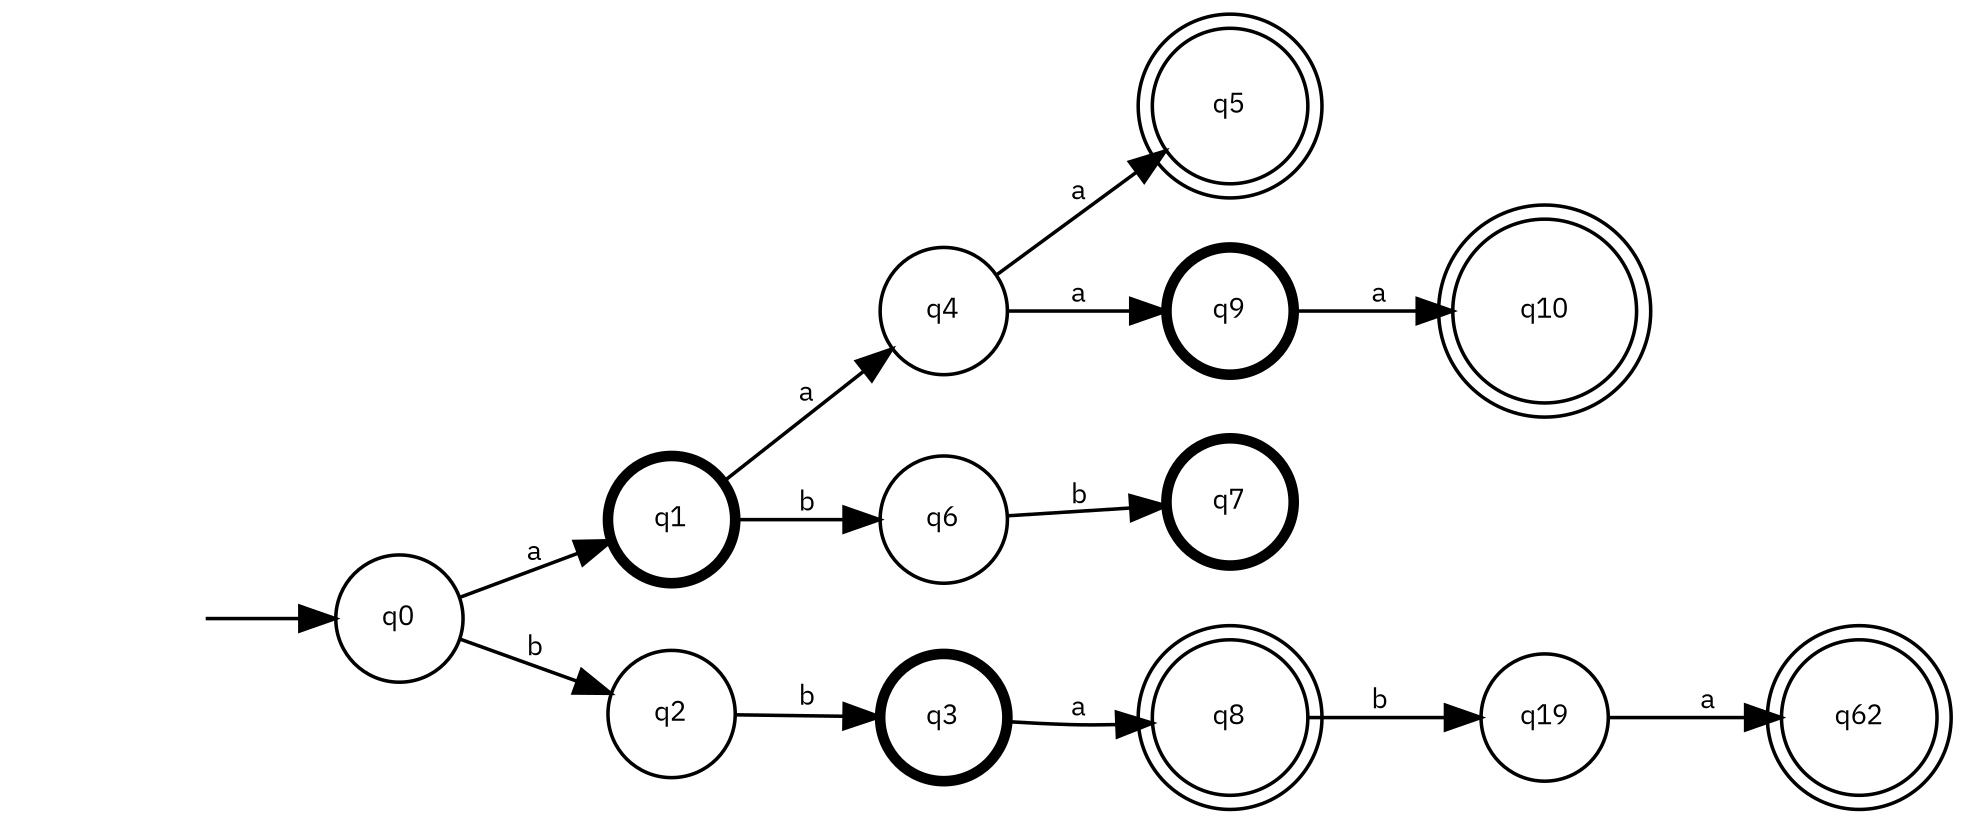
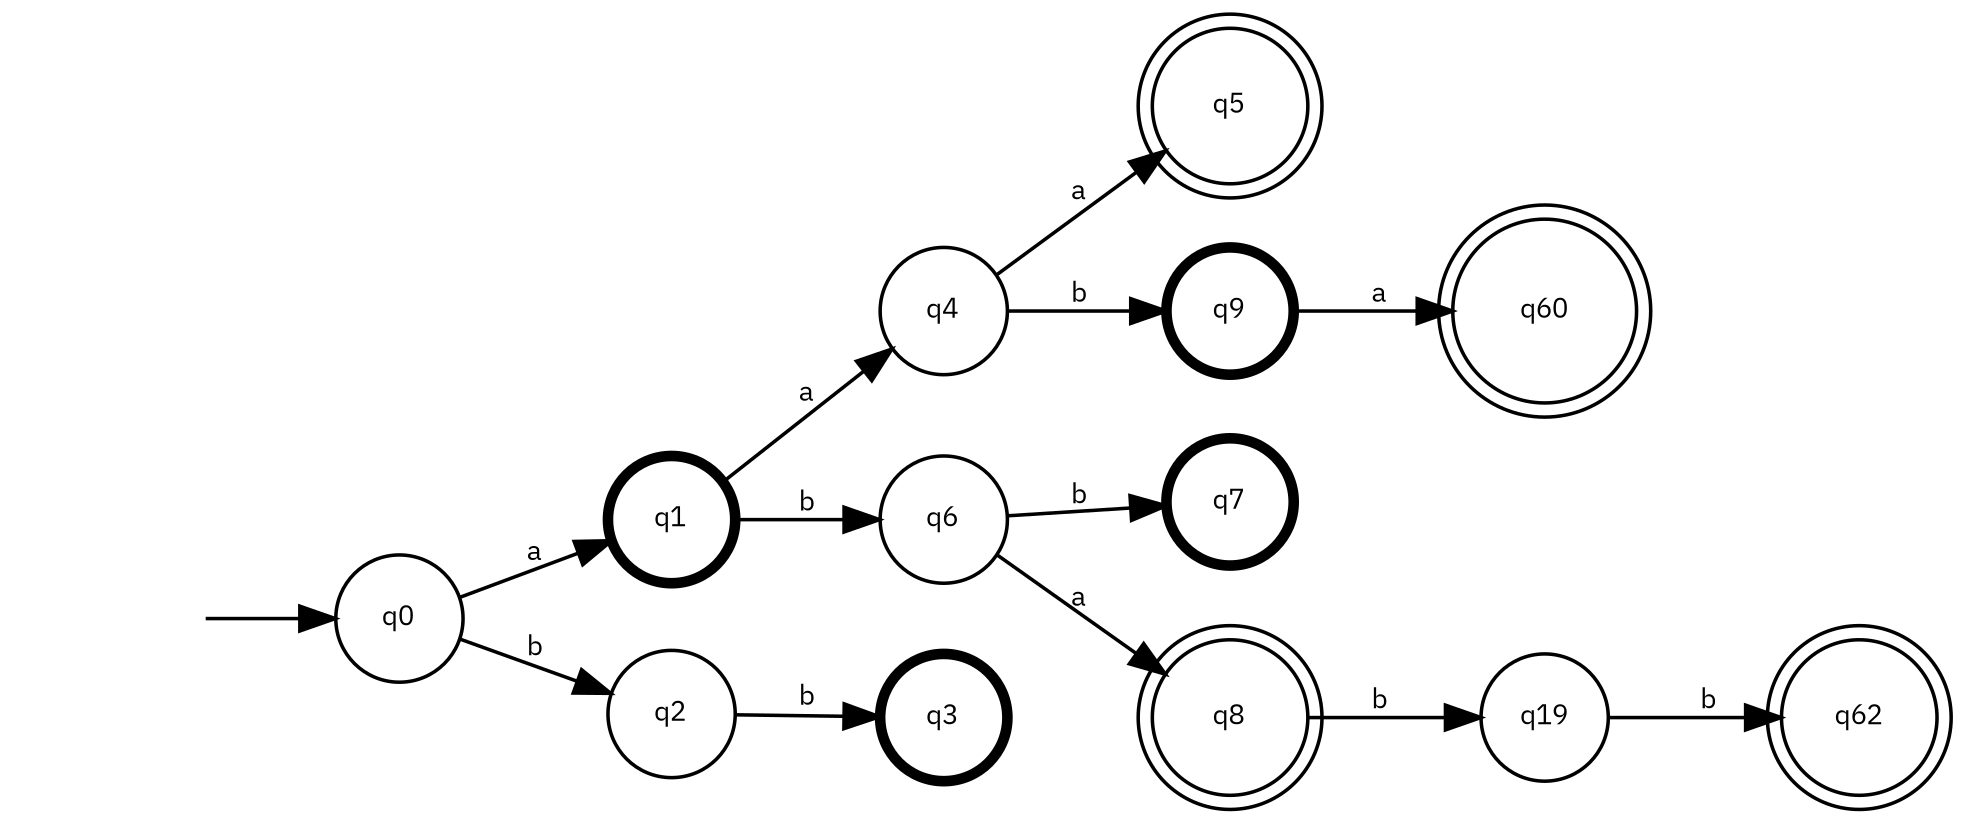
  digraph {
    fontname="IBM Plex Sans"
    ordering=out
    rankdir=LR
    node [fontname="IBM Plex Sans" style=filled color=black fillcolor=white fontcolor=black fontsize=8 shape=circle]
    edge [fontname="IBM Plex Sans" fontsize=8]
    null [style=invis color="" fillcolor="" fontcolor="" fontsize="" shape=""]
    n2 [label=q0]
    n3 [label=q1 style="setlinewidth(3),filled"]
    n4 [label=q2]
    n5 [label=q4]
    n6 [label=q6]
    n7 [label=q3 style="setlinewidth(3),filled"]
    n8 [label=q5 peripheries=2]
    n9 [label=q9 style="setlinewidth(3),filled"]
    n10 [label=q7 style="setlinewidth(3),filled"]
    n11 [label=q8 peripheries=2]
    n12 [label=q19]
-   n13 [label=q10 peripheries=2]
+   n13 [label=q60 peripheries=2]
    n14 [label=q62 peripheries=2]
    null -> n2 [fontsize=""]
    n2 -> n3 [label=a]
    n2 -> n4 [label=b]
    n3 -> n5 [label=a]
    n3 -> n6 [label=b]
    n4 -> n7 [label=b]
    n5 -> n8 [label=a]
-   n5 -> n9 [label=a]
+   n5 -> n9 [label=b]
    n6 -> n10 [label=b]
-   n7 -> n11 [label=a]
+   n6 -> n11 [label=a]
    n9 -> n13 [label=a]
    n11 -> n12 [label=b]
-   n12 -> n14 [label=a]
+   n12 -> n14 [label=b]
  }
